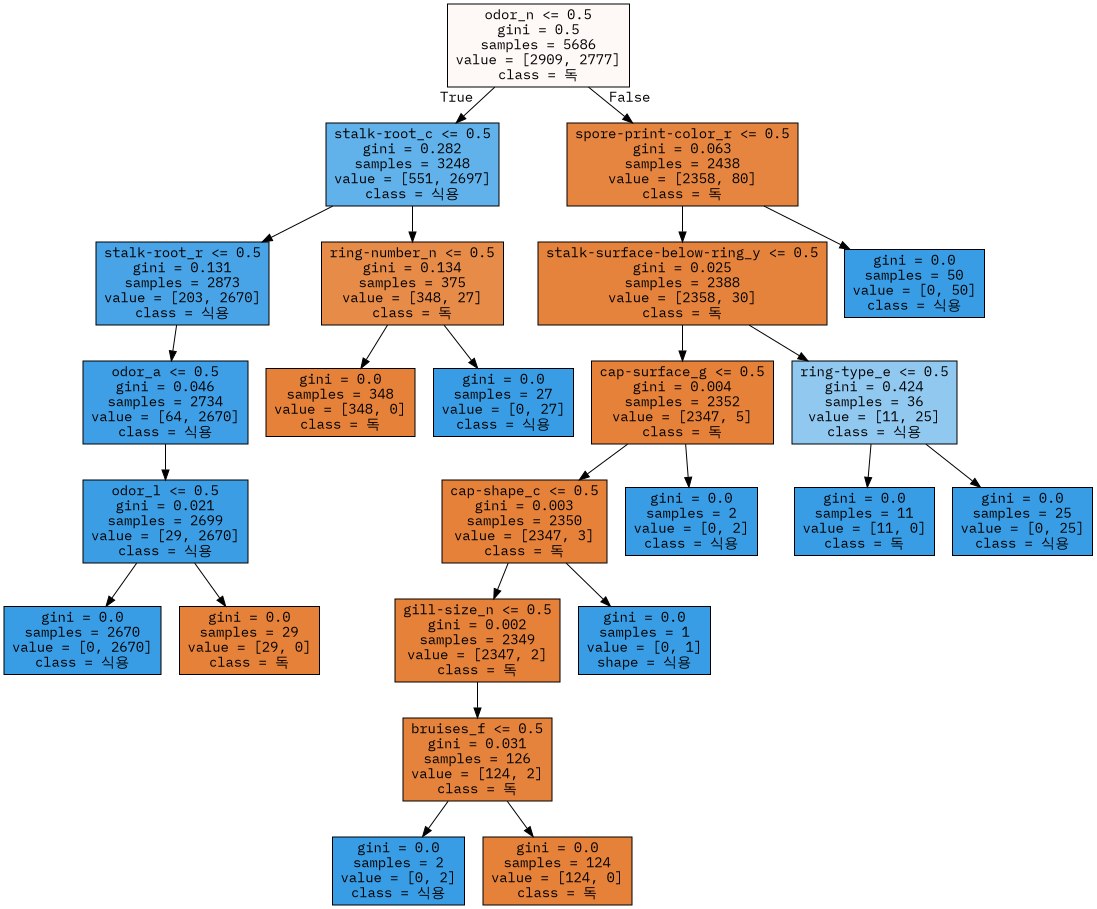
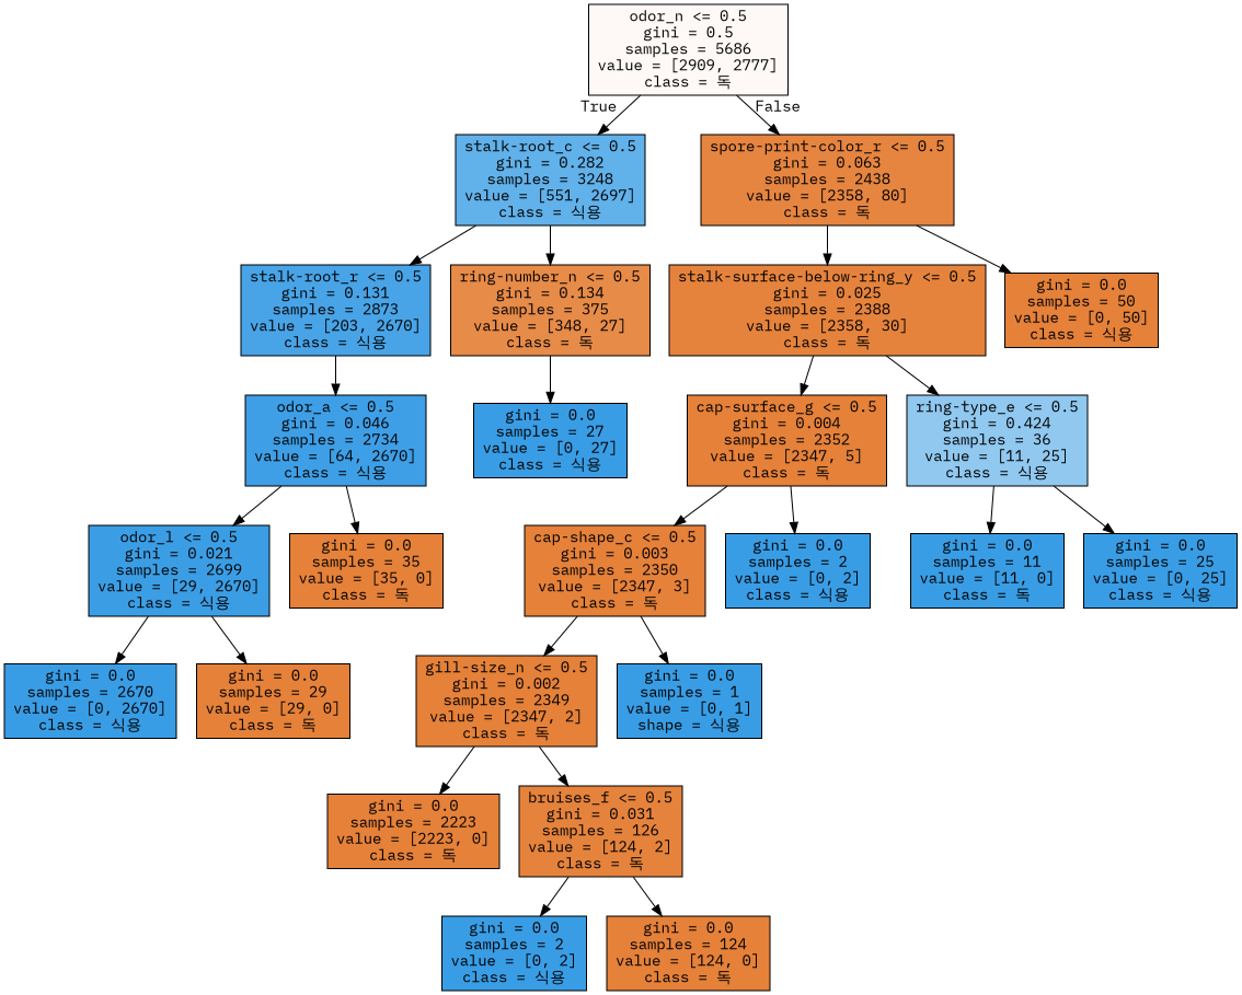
  digraph {
    fontname="IBM Plex Mono"
    node [color=black fillcolor="#399de5" fontname="IBM Plex Mono" shape=box style=filled]
    edge [fontname="IBM Plex Mono"]
    n1 [fillcolor="#fef9f6" label="odor_n <= 0.5\ngini = 0.5\nsamples = 5686\nvalue = [2909, 2777]\nclass = 독"]
    n2 [fillcolor="#61b1ea" label="stalk-root_c <= 0.5\ngini = 0.282\nsamples = 3248\nvalue = [551, 2697]\nclass = 식용"]
    n3 [fillcolor="#e68540" label="spore-print-color_r <= 0.5\ngini = 0.063\nsamples = 2438\nvalue = [2358, 80]\nclass = 독"]
    n4 [fillcolor="#48a4e7" label="stalk-root_r <= 0.5\ngini = 0.131\nsamples = 2873\nvalue = [203, 2670]\nclass = 식용"]
    n5 [fillcolor="#e78b48" label="ring-number_n <= 0.5\ngini = 0.134\nsamples = 375\nvalue = [348, 27]\nclass = 독"]
    n6 [fillcolor="#e5833c" label="stalk-surface-below-ring_y <= 0.5\ngini = 0.025\nsamples = 2388\nvalue = [2358, 30]\nclass = 독"]
-   n7 [label="gini = 0.0\nsamples = 50\nvalue = [0, 50]\nclass = 식용"]
+   n7 [fillcolor="#e58139" label="gini = 0.0\nsamples = 50\nvalue = [0, 50]\nclass = 식용"]
    n8 [fillcolor="#3e9fe6" label="odor_a <= 0.5\ngini = 0.046\nsamples = 2734\nvalue = [64, 2670]\nclass = 식용"]
-   n9 [fillcolor="#e58139" label="gini = 0.0\nsamples = 348\nvalue = [348, 0]\nclass = 독"]
    n10 [label="gini = 0.0\nsamples = 27\nvalue = [0, 27]\nclass = 식용"]
    n11 [fillcolor="#3b9ee5" label="odor_l <= 0.5\ngini = 0.021\nsamples = 2699\nvalue = [29, 2670]\nclass = 식용"]
+   n12 [fillcolor="#e58139" label="gini = 0.0\nsamples = 35\nvalue = [35, 0]\nclass = 독"]
    n13 [label="gini = 0.0\nsamples = 2670\nvalue = [0, 2670]\nclass = 식용"]
    n14 [fillcolor="#e58139" label="gini = 0.0\nsamples = 29\nvalue = [29, 0]\nclass = 독"]
    n15 [fillcolor="#e58139" label="cap-surface_g <= 0.5\ngini = 0.004\nsamples = 2352\nvalue = [2347, 5]\nclass = 독"]
    n16 [fillcolor="#90c8f0" label="ring-type_e <= 0.5\ngini = 0.424\nsamples = 36\nvalue = [11, 25]\nclass = 식용"]
    n17 [fillcolor="#e58139" label="cap-shape_c <= 0.5\ngini = 0.003\nsamples = 2350\nvalue = [2347, 3]\nclass = 독"]
    n18 [label="gini = 0.0\nsamples = 2\nvalue = [0, 2]\nclass = 식용"]
    n19 [label="gini = 0.0\nsamples = 11\nvalue = [11, 0]\nclass = 독"]
    n20 [label="gini = 0.0\nsamples = 25\nvalue = [0, 25]\nclass = 식용"]
    n21 [fillcolor="#e58139" label="gill-size_n <= 0.5\ngini = 0.002\nsamples = 2349\nvalue = [2347, 2]\nclass = 독"]
    n22 [label="gini = 0.0\nsamples = 1\nvalue = [0, 1]\nshape = 식용"]
+   n23 [fillcolor="#e58139" label="gini = 0.0\nsamples = 2223\nvalue = [2223, 0]\nclass = 독"]
    n24 [fillcolor="#e5833c" label="bruises_f <= 0.5\ngini = 0.031\nsamples = 126\nvalue = [124, 2]\nclass = 독"]
    n25 [label="gini = 0.0\nsamples = 2\nvalue = [0, 2]\nclass = 식용"]
    n26 [fillcolor="#e58139" label="gini = 0.0\nsamples = 124\nvalue = [124, 0]\nclass = 독"]
    n1 -> n2 [headlabel=True labelangle=45 labeldistance=2.5]
    n1 -> n3 [headlabel=False labelangle=-45 labeldistance=2.5]
    n2 -> n4
    n2 -> n5
    n3 -> n6
    n3 -> n7
    n4 -> n8
-   n5 -> n9
    n5 -> n10
    n6 -> n15
    n6 -> n16
    n8 -> n11
+   n8 -> n12
    n11 -> n13
    n11 -> n14
    n15 -> n17
    n15 -> n18
    n16 -> n19
    n16 -> n20
    n17 -> n21
    n17 -> n22
+   n21 -> n23
    n21 -> n24
    n24 -> n25
    n24 -> n26
  }
